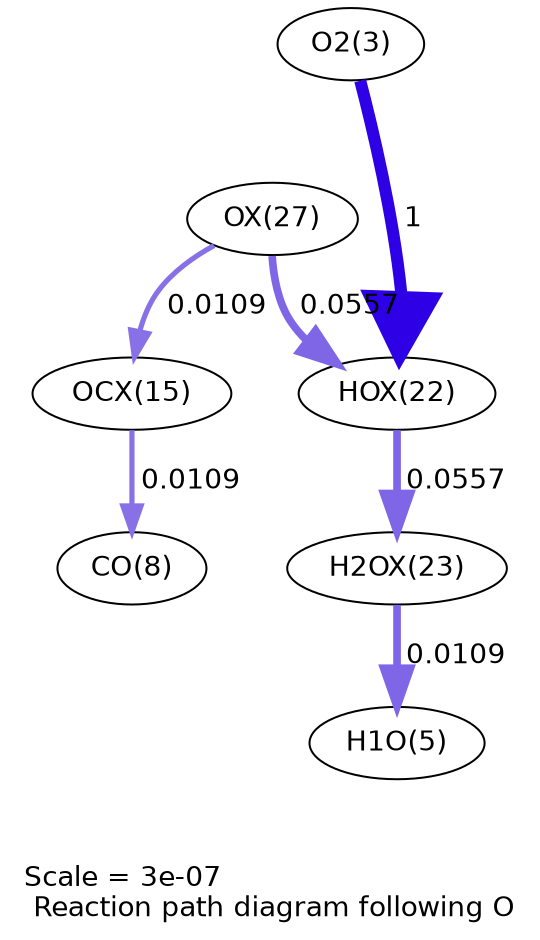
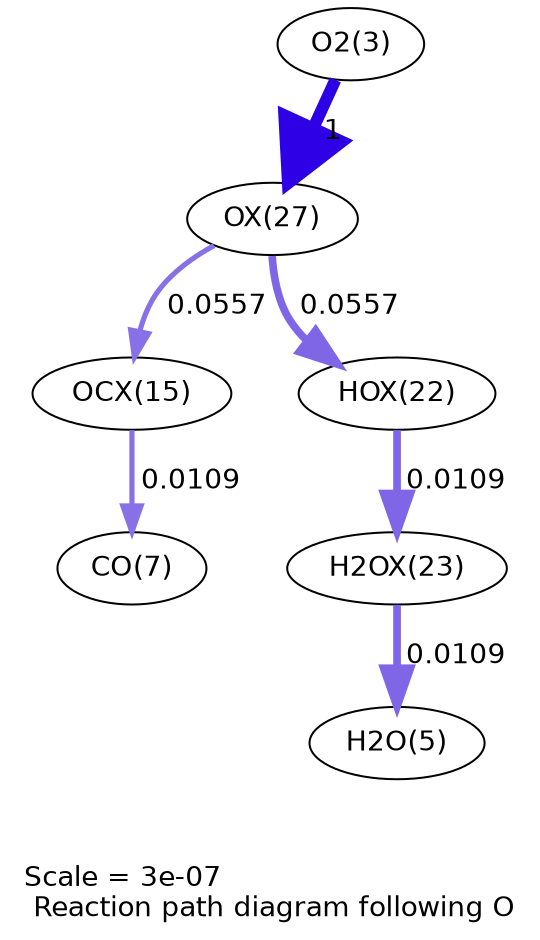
  digraph {
    fontname=Helvetica
    label="Scale = 3e-07\l Reaction path diagram following O"
    node [fontname=Helvetica]
    edge [arrowsize=1.91 color="0.7, 0.556, 0.9" fontname=Helvetica penwidth=3.82]
    n1 [label="O2(3)"]
    n2 [label="OX(27)"]
    n3 [label="HOX(22)"]
    n4 [label="OCX(15)"]
    n5 [label="H2OX(23)"]
-   n6 [label="CO(8)"]
-   n7 [label="H1O(5)"]
-   n1 -> n3 [arrowsize=3 color="0.7, 1.5, 0.9" label=" 1" penwidth=6]
+   n6 [label="CO(7)"]
+   n7 [label="H2O(5)"]
+   n1 -> n2 [arrowsize=3 color="0.7, 1.5, 0.9" label=" 1" penwidth=6]
    n2 -> n3 [label=" 0.0557"]
-   n2 -> n4 [arrowsize=1.29 color="0.7, 0.511, 0.9" label=" 0.0109" penwidth=2.59]
-   n3 -> n5 [label=" 0.0557"]
+   n2 -> n4 [arrowsize=1.29 color="0.7, 0.511, 0.9" label=" 0.0557" penwidth=2.59]
+   n3 -> n5 [label=" 0.0109"]
    n4 -> n6 [arrowsize=1.29 color="0.7, 0.511, 0.9" label=" 0.0109" penwidth=2.59]
    n5 -> n7 [label=" 0.0109"]
  }
